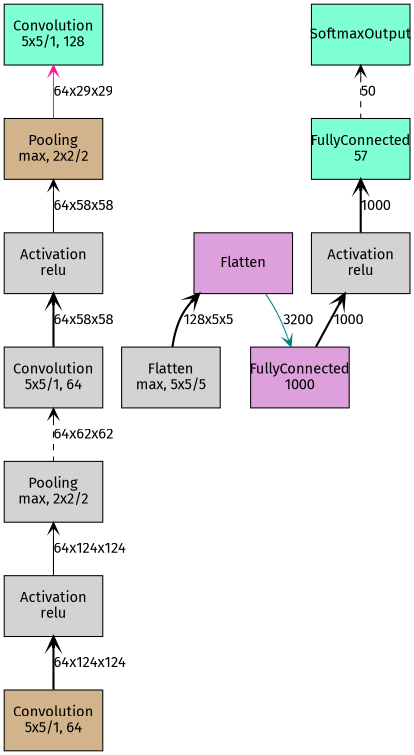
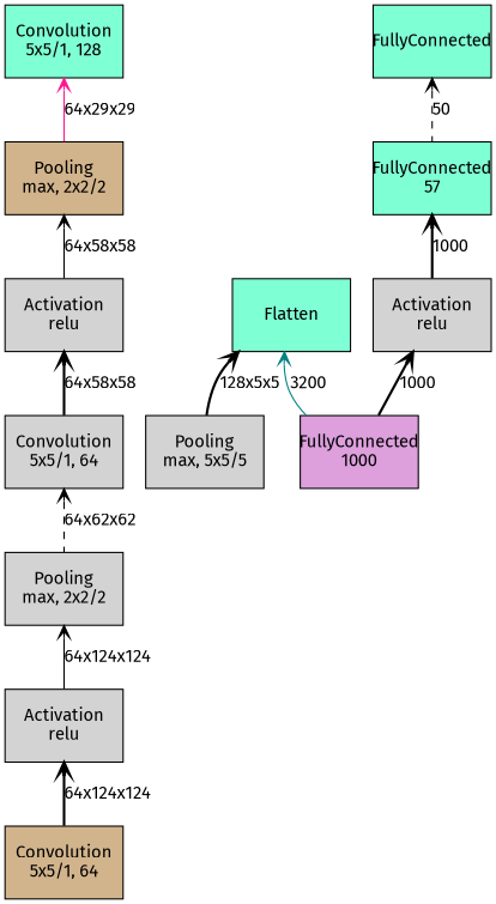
  digraph {
    fontname="Fira Sans"
    node [fillcolor=lightgrey fixedsize=true fontname="Fira Sans" shape=box style=filled]
    edge [arrowtail=open color=black dir=back fontname="Fira Sans" style=bold]
    n1 [fillcolor=tan height=0.8034 label="Convolution\n5x5/1, 64" width=1.3]
    n2 [height=0.8034 label="Activation\nrelu" width=1.3]
    n3 [height=0.8034 label="Pooling\nmax, 2x2/2" width=1.3]
    n4 [height=0.8034 label="Convolution\n5x5/1, 64" width=1.3]
    n5 [height=0.8034 label="Activation\nrelu" width=1.3]
    n6 [fillcolor=tan height=0.8034 label="Pooling\nmax, 2x2/2" width=1.3]
    n7 [fillcolor=aquamarine height=0.8034 label="Convolution\n5x5/1, 128" width=1.3]
-   n8 [height=0.8034 label="Flatten\nmax, 5x5/5" width=1.3]
-   n9 [fillcolor=plum height=0.8034 label=Flatten width=1.3]
+   n8 [height=0.8034 label="Pooling\nmax, 5x5/5" width=1.3]
+   n9 [fillcolor=aquamarine height=0.8034 label=Flatten width=1.3]
    n10 [fillcolor=plum height=0.8034 label="FullyConnected\n1000" width=1.3]
    n11 [height=0.8034 label="Activation\nrelu" width=1.3]
    n12 [fillcolor=aquamarine height=0.8034 label="FullyConnected\n57" width=1.3]
-   n13 [fillcolor=aquamarine height=0.8034 label=SoftmaxOutput width=1.3]
+   n13 [fillcolor=aquamarine height=0.8034 label=FullyConnected width=1.3]
    n2 -> n1 [label="64x124x124"]
    n3 -> n2 [label="64x124x124" style=solid]
    n4 -> n3 [label="64x62x62" style=dashed]
    n5 -> n4 [label="64x58x58"]
    n6 -> n5 [label="64x58x58" style=solid]
    n7 -> n6 [color=deeppink label="64x29x29" style=solid]
    n9 -> n8 [label="128x5x5"]
-   n10 -> n9 [color=teal label=3200 style=solid]
+   n9 -> n10 [color=teal label=3200 style=solid]
    n11 -> n10 [label=1000]
    n12 -> n11 [label=1000]
    n13 -> n12 [label=50 style=dashed]
  }
